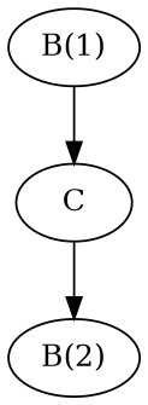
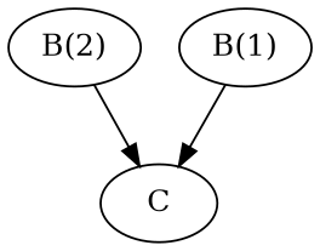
  digraph {
    rankdir=TB
    n1 [label="B(2)"]
    C
    n3 [label="B(1)"]
-   C -> n1
+   n1 -> C
    n3 -> C
  }
